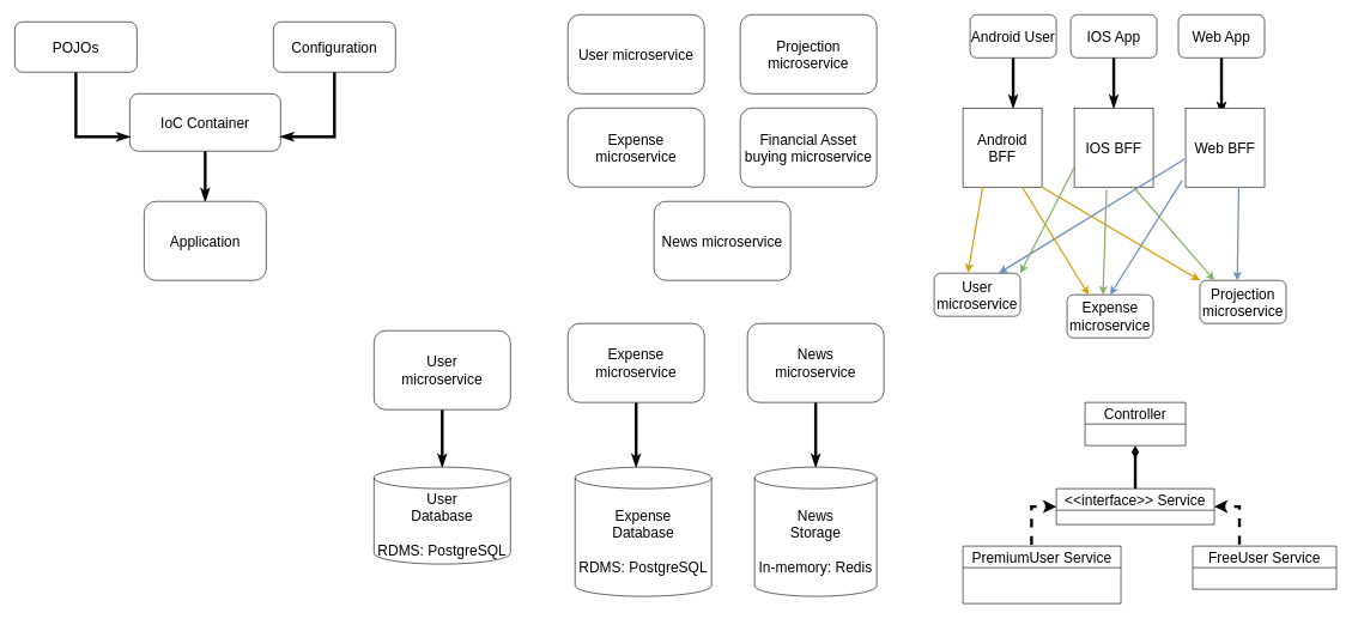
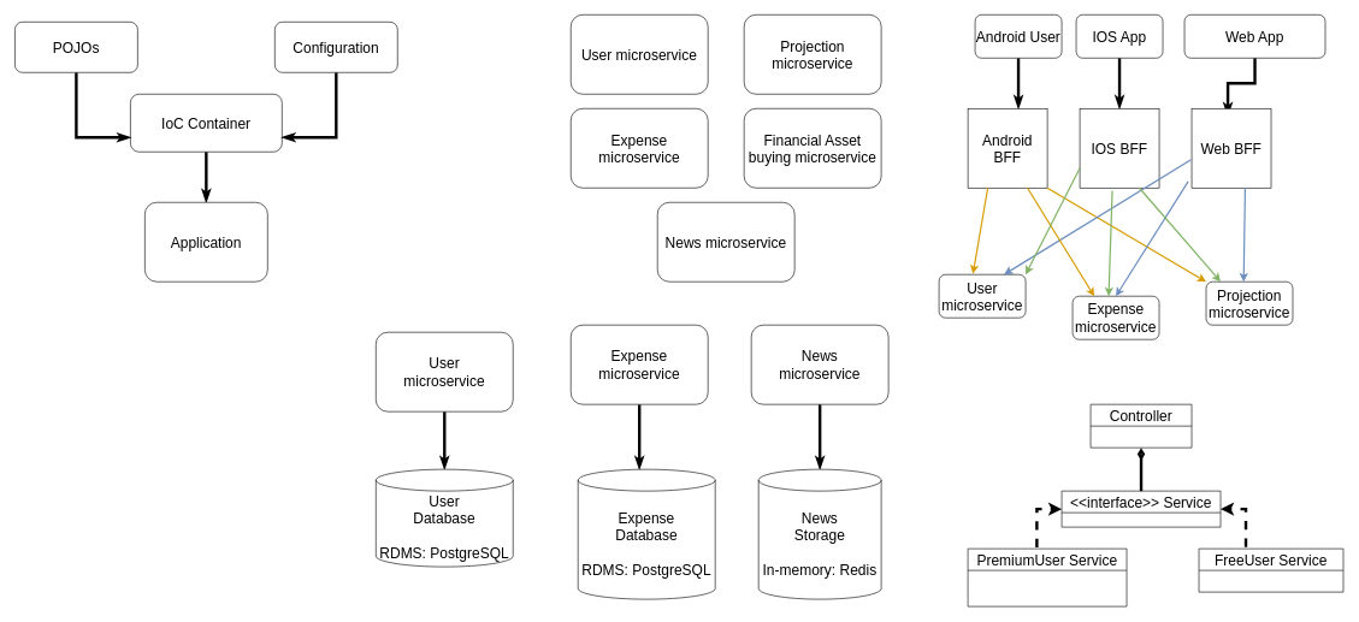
  <mxCell id="0" />
  <mxCell id="1" parent="0" />
  <mxCell id="2" value="&lt;font style=&quot;font-size: 20px;&quot;&gt;User microservice&lt;/font&gt;" style="rounded=1;whiteSpace=wrap;html=1;" vertex="1" parent="1"><mxGeometry x="790" y="20" width="190" height="110" as="geometry" /></mxCell>
  <mxCell id="3" value="&lt;font style=&quot;font-size: 20px;&quot;&gt;Expense microservice&lt;/font&gt;" style="rounded=1;whiteSpace=wrap;html=1;" vertex="1" parent="1"><mxGeometry x="790" y="150" width="190" height="110" as="geometry" /></mxCell>
  <mxCell id="4" value="&lt;font style=&quot;font-size: 20px;&quot;&gt;News microservice&lt;/font&gt;" style="rounded=1;whiteSpace=wrap;html=1;" vertex="1" parent="1"><mxGeometry x="910" y="280" width="190" height="110" as="geometry" /></mxCell>
  <mxCell id="5" value="&lt;font style=&quot;font-size: 20px;&quot;&gt;Projection microservice&lt;/font&gt;" style="rounded=1;whiteSpace=wrap;html=1;" vertex="1" parent="1"><mxGeometry x="1030" y="20" width="190" height="110" as="geometry" /></mxCell>
  <mxCell id="6" value="&lt;font style=&quot;font-size: 20px;&quot;&gt;Financial Asset buying microservice&lt;/font&gt;" style="rounded=1;whiteSpace=wrap;html=1;" vertex="1" parent="1"><mxGeometry x="1030" y="150" width="190" height="110" as="geometry" /></mxCell>
  <mxCell id="7" value="&amp;lt;&amp;lt;interface&amp;gt;&amp;gt; Service" style="swimlane;fontStyle=0;childLayout=stackLayout;horizontal=1;startSize=30;horizontalStack=0;resizeParent=1;resizeParentMax=0;resizeLast=0;collapsible=1;marginBottom=0;whiteSpace=wrap;html=1;fontSize=20;" vertex="1" parent="1"><mxGeometry x="1470" y="680" width="220" height="50" as="geometry" /></mxCell>
  <mxCell id="8" style="edgeStyle=orthogonalEdgeStyle;rounded=0;orthogonalLoop=1;jettySize=auto;html=1;entryX=0;entryY=0.5;entryDx=0;entryDy=0;dashed=1;strokeWidth=4;fontSize=20;" edge="1" parent="1" target="7"><mxGeometry relative="1" as="geometry"><mxPoint x="1400" y="770" as="sourcePoint" /></mxGeometry></mxCell>
  <mxCell id="9" value="PremiumUser Service" style="swimlane;fontStyle=0;childLayout=stackLayout;horizontal=1;startSize=30;horizontalStack=0;resizeParent=1;resizeParentMax=0;resizeLast=0;collapsible=1;marginBottom=0;whiteSpace=wrap;html=1;fontSize=20;" vertex="1" parent="1"><mxGeometry x="1340" y="760" width="220" height="80" as="geometry" /></mxCell>
  <mxCell id="10" style="edgeStyle=orthogonalEdgeStyle;rounded=0;orthogonalLoop=1;jettySize=auto;html=1;entryX=1;entryY=0.5;entryDx=0;entryDy=0;dashed=1;strokeWidth=4;fontSize=20;" edge="1" parent="1" target="7"><mxGeometry relative="1" as="geometry"><mxPoint x="1760" y="770" as="sourcePoint" /></mxGeometry></mxCell>
  <mxCell id="11" value="FreeUser Service" style="swimlane;fontStyle=0;childLayout=stackLayout;horizontal=1;startSize=30;horizontalStack=0;resizeParent=1;resizeParentMax=0;resizeLast=0;collapsible=1;marginBottom=0;whiteSpace=wrap;html=1;fontSize=20;" vertex="1" parent="1"><mxGeometry x="1660" y="760" width="200" height="60" as="geometry" /></mxCell>
  <mxCell id="12" style="edgeStyle=orthogonalEdgeStyle;rounded=0;orthogonalLoop=1;jettySize=auto;html=1;strokeWidth=4;fontSize=20;endArrow=diamondThin;endFill=0;exitX=0.5;exitY=0;exitDx=0;exitDy=0;" edge="1" parent="1" source="7"><mxGeometry relative="1" as="geometry"><mxPoint x="1580" y="670" as="sourcePoint" /><mxPoint x="1580" y="620" as="targetPoint" /></mxGeometry></mxCell>
  <mxCell id="13" value="Controller" style="swimlane;fontStyle=0;childLayout=stackLayout;horizontal=1;startSize=30;horizontalStack=0;resizeParent=1;resizeParentMax=0;resizeLast=0;collapsible=1;marginBottom=0;whiteSpace=wrap;html=1;fontSize=20;" vertex="1" parent="1"><mxGeometry x="1510" y="560" width="140" height="60" as="geometry" /></mxCell>
  <mxCell id="14" style="edgeStyle=orthogonalEdgeStyle;rounded=0;orthogonalLoop=1;jettySize=auto;html=1;entryX=0.447;entryY=0;entryDx=0;entryDy=0;entryPerimeter=0;strokeWidth=4;fontSize=20;endArrow=classicThin;endFill=0;" edge="1" parent="1" source="15" target="16"><mxGeometry relative="1" as="geometry" /></mxCell>
  <mxCell id="15" value="&lt;font style=&quot;font-size: 20px;&quot;&gt;Expense microservice&lt;/font&gt;" style="rounded=1;whiteSpace=wrap;html=1;" vertex="1" parent="1"><mxGeometry x="790" y="450" width="190" height="110" as="geometry" /></mxCell>
  <mxCell id="16" value="Expense&lt;br&gt;Database&lt;br&gt;&lt;br&gt;RDMS: PostgreSQL" style="shape=cylinder3;whiteSpace=wrap;html=1;boundedLbl=1;backgroundOutline=1;size=15;fontSize=20;" vertex="1" parent="1"><mxGeometry x="800" y="650" width="190" height="180" as="geometry" /></mxCell>
  <mxCell id="17" style="edgeStyle=orthogonalEdgeStyle;rounded=0;orthogonalLoop=1;jettySize=auto;html=1;entryX=0.5;entryY=0;entryDx=0;entryDy=0;entryPerimeter=0;strokeWidth=4;fontSize=20;endArrow=classicThin;endFill=0;" edge="1" parent="1" source="18" target="19"><mxGeometry relative="1" as="geometry" /></mxCell>
  <mxCell id="18" value="&lt;font style=&quot;font-size: 20px;&quot;&gt;News&lt;br&gt;microservice&lt;br&gt;&lt;/font&gt;" style="rounded=1;whiteSpace=wrap;html=1;" vertex="1" parent="1"><mxGeometry x="1040" y="450" width="190" height="110" as="geometry" /></mxCell>
  <mxCell id="19" value="News&lt;br&gt;Storage&lt;br&gt;&lt;br&gt;In-memory: Redis" style="shape=cylinder3;whiteSpace=wrap;html=1;boundedLbl=1;backgroundOutline=1;size=15;fontSize=20;" vertex="1" parent="1"><mxGeometry x="1050" y="650" width="170" height="180" as="geometry" /></mxCell>
  <mxCell id="20" style="edgeStyle=orthogonalEdgeStyle;rounded=0;orthogonalLoop=1;jettySize=auto;html=1;entryX=0.5;entryY=0;entryDx=0;entryDy=0;entryPerimeter=0;strokeWidth=4;fontSize=20;endArrow=classicThin;endFill=0;" edge="1" parent="1" source="21" target="22"><mxGeometry relative="1" as="geometry" /></mxCell>
  <mxCell id="21" value="&lt;font style=&quot;font-size: 20px;&quot;&gt;User&lt;br&gt;microservice&lt;/font&gt;" style="rounded=1;whiteSpace=wrap;html=1;" vertex="1" parent="1"><mxGeometry x="520" y="460" width="190" height="110" as="geometry" /></mxCell>
  <mxCell id="22" value="User&lt;br&gt;Database&lt;br&gt;&lt;br&gt;RDMS: PostgreSQL" style="shape=cylinder3;whiteSpace=wrap;html=1;boundedLbl=1;backgroundOutline=1;size=15;fontSize=20;" vertex="1" parent="1"><mxGeometry x="520" y="650" width="190" height="135" as="geometry" /></mxCell>
  <mxCell id="23" style="edgeStyle=orthogonalEdgeStyle;rounded=0;orthogonalLoop=1;jettySize=auto;html=1;strokeWidth=4;fontSize=20;endArrow=classicThin;endFill=0;" edge="1" parent="1" source="24" target="29"><mxGeometry relative="1" as="geometry" /></mxCell>
  <mxCell id="24" value="IoC Container" style="rounded=1;whiteSpace=wrap;html=1;fontSize=20;" vertex="1" parent="1"><mxGeometry x="180" y="130" width="210" height="80" as="geometry" /></mxCell>
  <mxCell id="25" style="edgeStyle=orthogonalEdgeStyle;rounded=0;orthogonalLoop=1;jettySize=auto;html=1;entryX=0;entryY=0.75;entryDx=0;entryDy=0;strokeWidth=4;fontSize=20;endArrow=classicThin;endFill=0;" edge="1" parent="1" source="26" target="24"><mxGeometry relative="1" as="geometry" /></mxCell>
  <mxCell id="26" value="POJOs" style="rounded=1;whiteSpace=wrap;html=1;fontSize=20;" vertex="1" parent="1"><mxGeometry x="20" y="30" width="170" height="70" as="geometry" /></mxCell>
  <mxCell id="27" style="edgeStyle=orthogonalEdgeStyle;rounded=0;orthogonalLoop=1;jettySize=auto;html=1;entryX=1;entryY=0.75;entryDx=0;entryDy=0;strokeWidth=4;fontSize=20;endArrow=classicThin;endFill=0;" edge="1" parent="1" source="28" target="24"><mxGeometry relative="1" as="geometry" /></mxCell>
  <mxCell id="28" value="Configuration" style="rounded=1;whiteSpace=wrap;html=1;fontSize=20;" vertex="1" parent="1"><mxGeometry x="380" y="30" width="170" height="70" as="geometry" /></mxCell>
  <mxCell id="29" value="Application" style="rounded=1;whiteSpace=wrap;html=1;fontSize=20;" vertex="1" parent="1"><mxGeometry x="200" y="280" width="170" height="110" as="geometry" /></mxCell>
  <mxCell id="30" style="edgeStyle=orthogonalEdgeStyle;rounded=0;orthogonalLoop=1;jettySize=auto;html=1;entryX=0.636;entryY=0;entryDx=0;entryDy=0;entryPerimeter=0;strokeWidth=4;fontSize=20;endArrow=classicThin;endFill=0;" edge="1" parent="1" source="31" target="36"><mxGeometry relative="1" as="geometry" /></mxCell>
  <mxCell id="31" value="Android User" style="rounded=1;whiteSpace=wrap;html=1;fontSize=20;" vertex="1" parent="1"><mxGeometry x="1350" y="20" width="120" height="60" as="geometry" /></mxCell>
  <mxCell id="32" value="" style="edgeStyle=orthogonalEdgeStyle;rounded=0;orthogonalLoop=1;jettySize=auto;html=1;strokeWidth=4;fontSize=20;endArrow=classicThin;endFill=0;" edge="1" parent="1" source="33" target="37"><mxGeometry relative="1" as="geometry" /></mxCell>
  <mxCell id="33" value="IOS App" style="rounded=1;whiteSpace=wrap;html=1;fontSize=20;" vertex="1" parent="1"><mxGeometry x="1490" y="20" width="120" height="60" as="geometry" /></mxCell>
  <mxCell id="34" style="edgeStyle=orthogonalEdgeStyle;rounded=0;orthogonalLoop=1;jettySize=auto;html=1;entryX=0.455;entryY=0.091;entryDx=0;entryDy=0;entryPerimeter=0;strokeWidth=4;fontSize=20;endArrow=classicThin;endFill=0;" edge="1" parent="1" source="35" target="38"><mxGeometry relative="1" as="geometry" /></mxCell>
- <mxCell id="35" value="Web App" style="rounded=1;whiteSpace=wrap;html=1;fontSize=20;" vertex="1" parent="1"><mxGeometry x="1640" y="20" width="120" height="60" as="geometry" /></mxCell>
+ <mxCell id="35" value="Web App" style="rounded=1;whiteSpace=wrap;html=1;fontSize=20;" vertex="1" parent="1"><mxGeometry x="1640" y="20" width="195" height="60" as="geometry" /></mxCell>
  <mxCell id="36" value="Android BFF" style="whiteSpace=wrap;html=1;aspect=fixed;fontSize=20;" vertex="1" parent="1"><mxGeometry x="1340" y="150" width="110" height="110" as="geometry" /></mxCell>
  <mxCell id="37" value="IOS BFF" style="whiteSpace=wrap;html=1;aspect=fixed;fontSize=20;" vertex="1" parent="1"><mxGeometry x="1495" y="150" width="110" height="110" as="geometry" /></mxCell>
  <mxCell id="38" value="Web BFF" style="whiteSpace=wrap;html=1;aspect=fixed;fontSize=20;" vertex="1" parent="1"><mxGeometry x="1650" y="150" width="110" height="110" as="geometry" /></mxCell>
  <mxCell id="39" value="User microservice" style="rounded=1;whiteSpace=wrap;html=1;fontSize=20;" vertex="1" parent="1"><mxGeometry x="1300" y="380" width="120" height="60" as="geometry" /></mxCell>
  <mxCell id="40" value="Expense microservice" style="rounded=1;whiteSpace=wrap;html=1;fontSize=20;" vertex="1" parent="1"><mxGeometry x="1485" y="410" width="120" height="60" as="geometry" /></mxCell>
  <mxCell id="41" value="Projection microservice" style="rounded=1;whiteSpace=wrap;html=1;fontSize=20;" vertex="1" parent="1"><mxGeometry x="1670" y="390" width="120" height="60" as="geometry" /></mxCell>
  <mxCell id="42" value="" style="endArrow=classic;html=1;rounded=0;strokeWidth=2;fontSize=20;exitX=1;exitY=1;exitDx=0;exitDy=0;entryX=0;entryY=0;entryDx=0;entryDy=0;fillColor=#ffe6cc;strokeColor=#d79b00;" edge="1" parent="1" source="36" target="41"><mxGeometry width="50" height="50" relative="1" as="geometry"><mxPoint x="1520" y="290" as="sourcePoint" /><mxPoint x="1570" y="240" as="targetPoint" /></mxGeometry></mxCell>
  <mxCell id="43" value="" style="endArrow=classic;html=1;rounded=0;strokeWidth=2;fontSize=20;entryX=0.75;entryY=0;entryDx=0;entryDy=0;exitX=-0.009;exitY=0.645;exitDx=0;exitDy=0;exitPerimeter=0;fillColor=#dae8fc;strokeColor=#6c8ebf;" edge="1" parent="1" source="38" target="39"><mxGeometry width="50" height="50" relative="1" as="geometry"><mxPoint x="1520" y="290" as="sourcePoint" /><mxPoint x="1570" y="240" as="targetPoint" /></mxGeometry></mxCell>
  <mxCell id="44" value="" style="endArrow=classic;html=1;rounded=0;strokeWidth=2;fontSize=20;exitX=0.673;exitY=1;exitDx=0;exitDy=0;exitPerimeter=0;fillColor=#dae8fc;strokeColor=#6c8ebf;entryX=0.433;entryY=0;entryDx=0;entryDy=0;entryPerimeter=0;" edge="1" parent="1" source="38" target="41"><mxGeometry width="50" height="50" relative="1" as="geometry"><mxPoint x="1520" y="290" as="sourcePoint" /><mxPoint x="1724" y="340" as="targetPoint" /></mxGeometry></mxCell>
  <mxCell id="45" value="" style="endArrow=classic;html=1;rounded=0;strokeWidth=2;fontSize=20;entryX=0.5;entryY=0;entryDx=0;entryDy=0;exitX=-0.045;exitY=0.918;exitDx=0;exitDy=0;exitPerimeter=0;fillColor=#dae8fc;strokeColor=#6c8ebf;" edge="1" parent="1" source="38" target="40"><mxGeometry width="50" height="50" relative="1" as="geometry"><mxPoint x="1520" y="290" as="sourcePoint" /><mxPoint x="1570" y="240" as="targetPoint" /></mxGeometry></mxCell>
  <mxCell id="46" value="" style="endArrow=classic;html=1;rounded=0;strokeWidth=2;fontSize=20;exitX=0.75;exitY=1;exitDx=0;exitDy=0;entryX=0.25;entryY=0;entryDx=0;entryDy=0;fillColor=#ffe6cc;strokeColor=#d79b00;" edge="1" parent="1" source="36" target="40"><mxGeometry width="50" height="50" relative="1" as="geometry"><mxPoint x="1520" y="290" as="sourcePoint" /><mxPoint x="1570" y="240" as="targetPoint" /></mxGeometry></mxCell>
  <mxCell id="47" value="" style="endArrow=classic;html=1;rounded=0;strokeWidth=2;fontSize=20;exitX=0.25;exitY=1;exitDx=0;exitDy=0;entryX=0.392;entryY=-0.017;entryDx=0;entryDy=0;entryPerimeter=0;fillColor=#ffe6cc;strokeColor=#d79b00;" edge="1" parent="1" source="36" target="39"><mxGeometry width="50" height="50" relative="1" as="geometry"><mxPoint x="1520" y="290" as="sourcePoint" /><mxPoint x="1570" y="240" as="targetPoint" /></mxGeometry></mxCell>
  <mxCell id="48" value="" style="endArrow=classic;html=1;rounded=0;strokeWidth=2;fontSize=20;exitX=0.409;exitY=1.036;exitDx=0;exitDy=0;exitPerimeter=0;entryX=0.417;entryY=0;entryDx=0;entryDy=0;entryPerimeter=0;fillColor=#d5e8d4;strokeColor=#82b366;" edge="1" parent="1" source="37" target="40"><mxGeometry width="50" height="50" relative="1" as="geometry"><mxPoint x="1520" y="290" as="sourcePoint" /><mxPoint x="1570" y="240" as="targetPoint" /></mxGeometry></mxCell>
  <mxCell id="49" value="" style="endArrow=classic;html=1;rounded=0;strokeWidth=2;fontSize=20;exitX=0.75;exitY=1;exitDx=0;exitDy=0;entryX=0.167;entryY=0;entryDx=0;entryDy=0;entryPerimeter=0;fillColor=#d5e8d4;strokeColor=#82b366;" edge="1" parent="1" source="37" target="41"><mxGeometry width="50" height="50" relative="1" as="geometry"><mxPoint x="1520" y="290" as="sourcePoint" /><mxPoint x="1570" y="240" as="targetPoint" /></mxGeometry></mxCell>
  <mxCell id="50" value="" style="endArrow=classic;html=1;rounded=0;strokeWidth=2;fontSize=20;exitX=0;exitY=0.75;exitDx=0;exitDy=0;entryX=1;entryY=0;entryDx=0;entryDy=0;fillColor=#d5e8d4;strokeColor=#82b366;" edge="1" parent="1" source="37" target="39"><mxGeometry width="50" height="50" relative="1" as="geometry"><mxPoint x="1520" y="290" as="sourcePoint" /><mxPoint x="1570" y="240" as="targetPoint" /></mxGeometry></mxCell>
